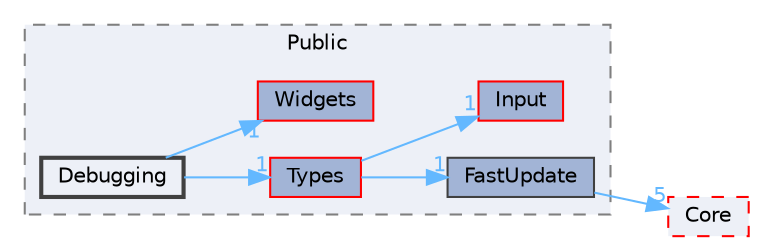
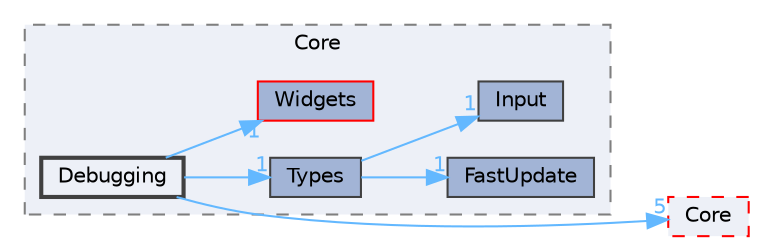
  digraph {
    compound=true
    rankdir=LR
    node [color=grey25 fillcolor="#a2b4d6" fontname=Helvetica fontsize=10 shape=box style=filled]
    edge [color=steelblue1 fontcolor=steelblue1 fontname=Helvetica fontsize=10 headlabel=1 labeldistance=1.5 labelfontname=Helvetica labelfontsize=10]
-   n1 [color=red height=0.2 label=Types width=0.4]
+   n1 [height=0.2 label=Types width=0.4]
    n2 [height=0.2 label=FastUpdate width=0.4]
-   n3 [color=red height=0.2 label=Input width=0.4]
+   n3 [height=0.2 label=Input width=0.4]
    n4 [color=red height=0.2 label=Widgets width=0.4]
    n5 [fillcolor="#edf0f7" height=0.2 label=Debugging style="filled,bold" width=0.4]
    n6 [color=red fillcolor="#edf0f7" height=0.2 label=Core style="filled,dashed" width=0.4]
    subgraph cluster_1 {
      bgcolor="#edf0f7"
      fontname=Helvetica
      fontsize=10
-     label=Public
+     label=Core
      pencolor=grey50
      style="filled,dashed"
      n1
      n2
      n3
      n4
      n5
    }
    n1 -> n2
    n1 -> n3
    n5 -> n1
    n5 -> n4
-   n2 -> n6 [headlabel=5]
+   n5 -> n6 [headlabel=5]
  }
